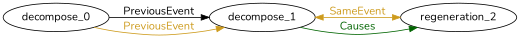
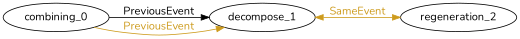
  digraph {
    rankdir=LR
    fontname=Nunito
    node [fontname=Nunito]
    edge [color=goldenrod3 fontcolor=goldenrod3 fontname=Nunito]
-   n1 [label=decompose_0]
+   n1 [label=combining_0]
    n2 [label=decompose_1]
    n3 [label=regeneration_2]
    n1 -> n2 [color=Black fontcolor=black label=PreviousEvent]
    n1 -> n2 [label=PreviousEvent]
    n2 -> n3 [dir=both label=SameEvent]
-   n2 -> n3 [color=darkgreen fontcolor=darkgreen label=Causes]
  }
